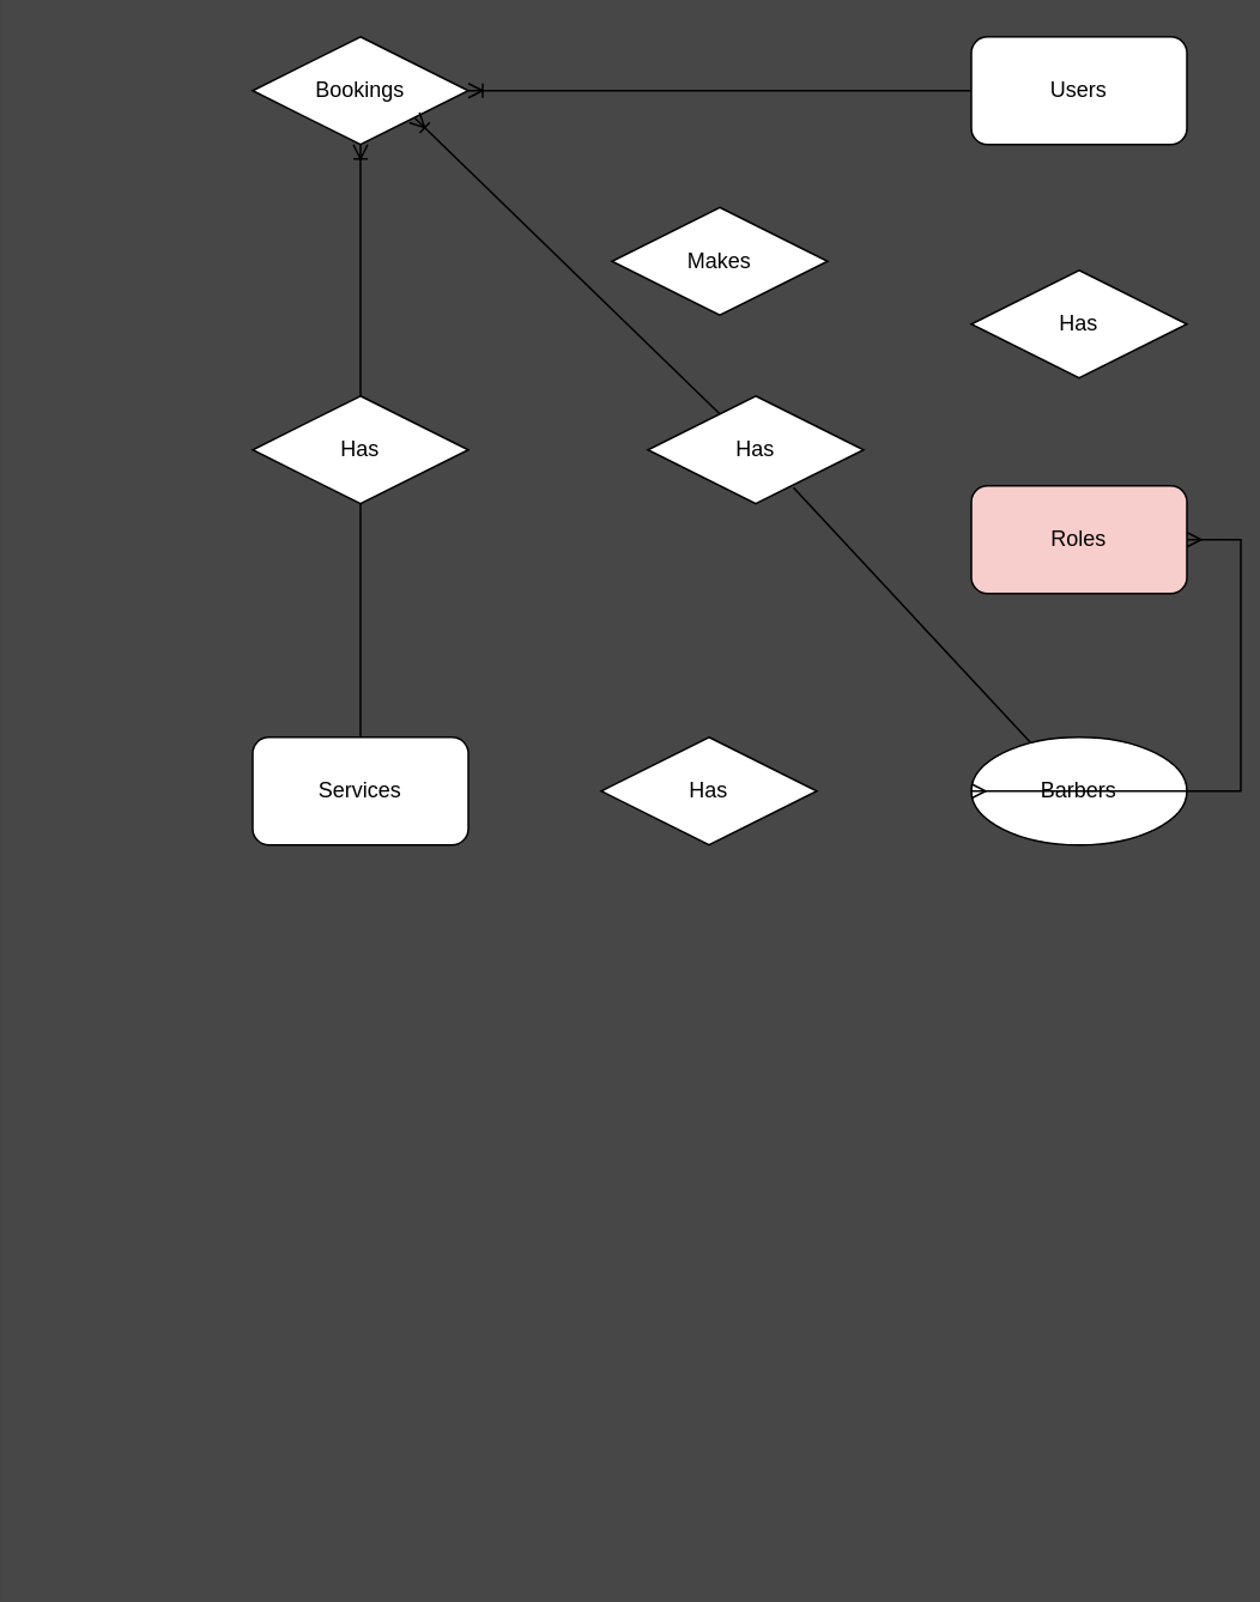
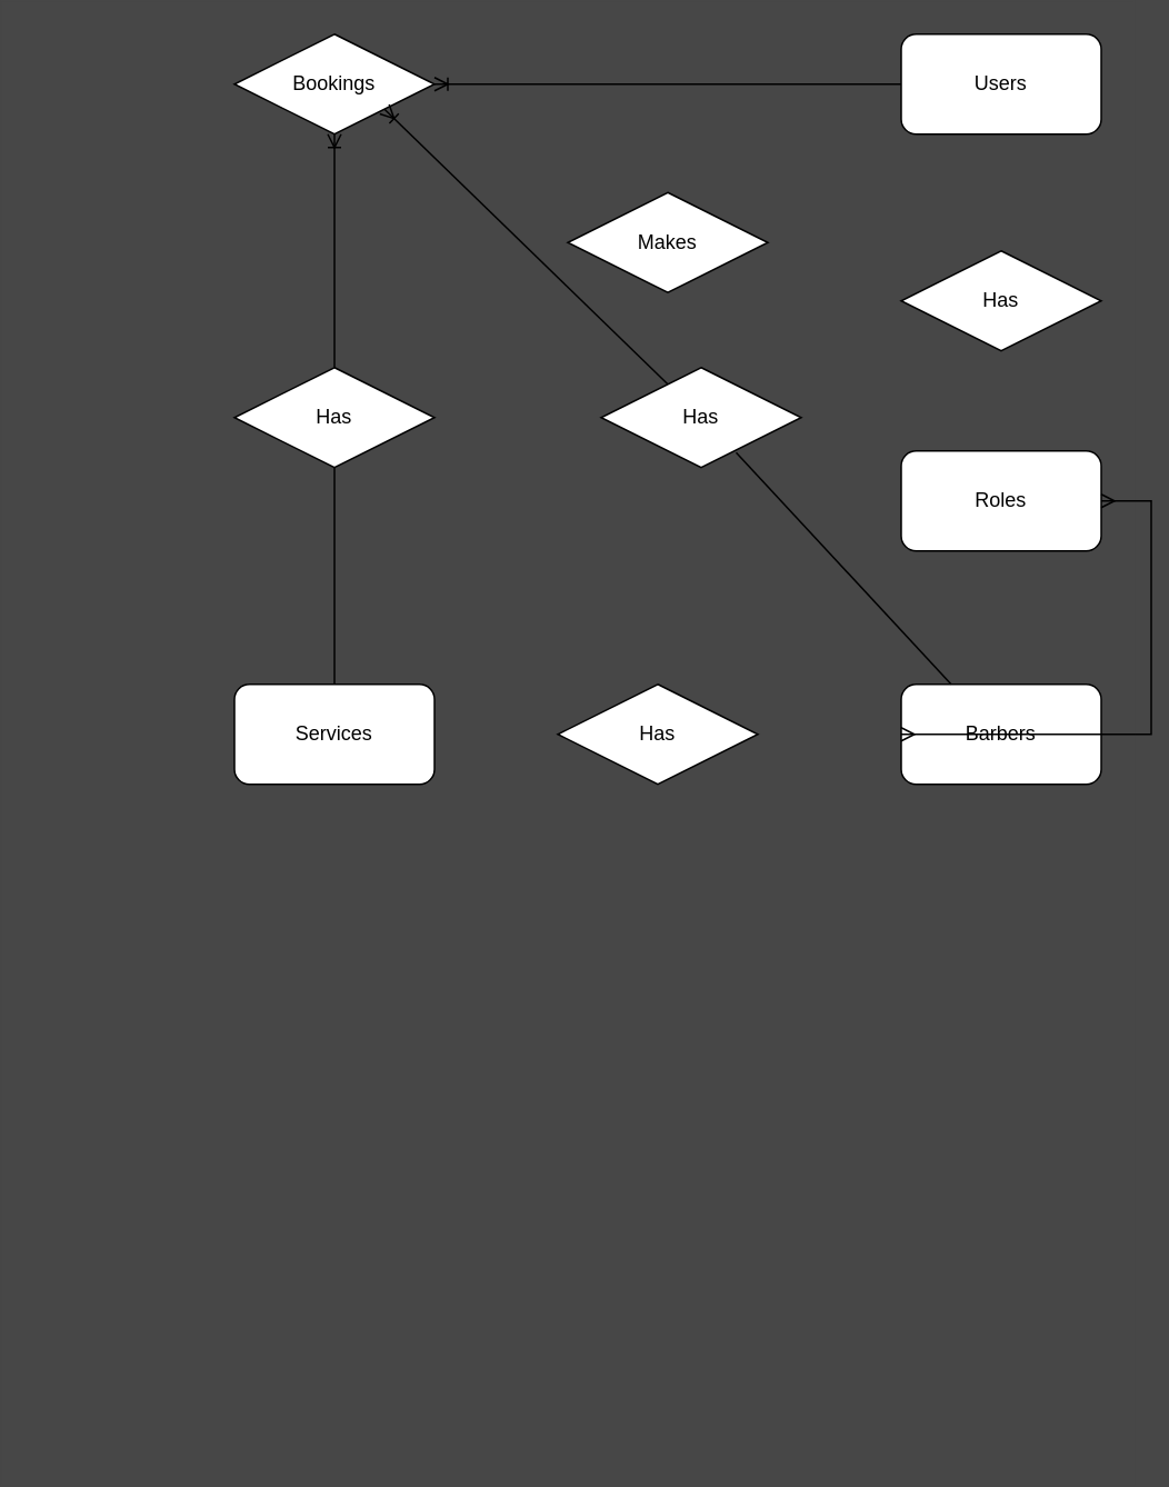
  <mxCell id="0" />
  <mxCell id="1" parent="0" />
  <mxCell id="2" value="" style="shape=tableRow;horizontal=0;startSize=0;swimlaneHead=0;swimlaneBody=0;top=0;left=0;bottom=0;right=0;collapsible=0;dropTarget=0;fillColor=none;points=[[0,0.5],[1,0.5]];portConstraint=eastwest;" parent="1" vertex="1"><mxGeometry x="20" y="840" width="180" height="30" as="geometry" /></mxCell>
  <mxCell id="3" value="" style="shape=partialRectangle;html=1;whiteSpace=wrap;connectable=0;fillColor=none;top=0;left=0;bottom=0;right=0;overflow=hidden;" parent="2" vertex="1"><mxGeometry width="40" height="30" as="geometry"><mxRectangle width="40" height="30" as="alternateBounds" /></mxGeometry></mxCell>
  <mxCell id="4" value="Bookings" style="rhombus;whiteSpace=wrap;html=1;" parent="1" vertex="1"><mxGeometry x="140" y="20" width="120" height="60" as="geometry" /></mxCell>
- <mxCell id="5" value="Barbers" style="ellipse;whiteSpace=wrap;html=1;" parent="1" vertex="1"><mxGeometry x="540" y="410" width="120" height="60" as="geometry" /></mxCell>
+ <mxCell id="5" value="Barbers" style="rounded=1;whiteSpace=wrap;html=1;" parent="1" vertex="1"><mxGeometry x="540" y="410" width="120" height="60" as="geometry" /></mxCell>
  <mxCell id="6" value="Services" style="rounded=1;whiteSpace=wrap;html=1;" parent="1" vertex="1"><mxGeometry x="140" y="410" width="120" height="60" as="geometry" /></mxCell>
  <mxCell id="7" value="Users" style="rounded=1;whiteSpace=wrap;html=1;" parent="1" vertex="1"><mxGeometry x="540" y="20" width="120" height="60" as="geometry" /></mxCell>
- <mxCell id="8" value="Roles" style="rounded=1;whiteSpace=wrap;html=1;fillColor=#f8cecc;" parent="1" vertex="1"><mxGeometry x="540" y="270" width="120" height="60" as="geometry" /></mxCell>
+ <mxCell id="8" value="Roles" style="rounded=1;whiteSpace=wrap;html=1;" parent="1" vertex="1"><mxGeometry x="540" y="270" width="120" height="60" as="geometry" /></mxCell>
  <mxCell id="9" value="" style="edgeStyle=entityRelationEdgeStyle;fontSize=12;html=1;endArrow=ERoneToMany;rounded=0;exitX=0;exitY=0.5;exitDx=0;exitDy=0;entryX=1;entryY=0.5;entryDx=0;entryDy=0;" parent="1" source="7" target="4" edge="1"><mxGeometry width="100" height="100" relative="1" as="geometry"><mxPoint x="380" y="400" as="sourcePoint" /><mxPoint x="480" y="300" as="targetPoint" /></mxGeometry></mxCell>
  <mxCell id="10" value="Makes" style="shape=rhombus;perimeter=rhombusPerimeter;whiteSpace=wrap;html=1;align=center;" parent="1" vertex="1"><mxGeometry x="340" y="115" width="120" height="60" as="geometry" /></mxCell>
  <mxCell id="11" value="" style="edgeStyle=entityRelationEdgeStyle;fontSize=12;html=1;endArrow=ERmany;startArrow=ERmany;rounded=0;exitX=0;exitY=0.5;exitDx=0;exitDy=0;" parent="1" source="5" target="8" edge="1"><mxGeometry width="100" height="100" relative="1" as="geometry"><mxPoint x="270" y="790" as="sourcePoint" /><mxPoint x="370" y="690" as="targetPoint" /></mxGeometry></mxCell>
  <mxCell id="12" value="Has" style="shape=rhombus;perimeter=rhombusPerimeter;whiteSpace=wrap;html=1;align=center;" parent="1" vertex="1"><mxGeometry x="334" y="410" width="120" height="60" as="geometry" /></mxCell>
  <mxCell id="13" value="" style="fontSize=12;html=1;endArrow=ERoneToMany;rounded=0;strokeColor=default;entryX=0.5;entryY=1;entryDx=0;entryDy=0;movable=1;resizable=1;rotatable=1;deletable=1;editable=1;locked=0;connectable=1;exitX=0.5;exitY=0;exitDx=0;exitDy=0;startArrow=none;" parent="1" source="15" target="4" edge="1"><mxGeometry width="100" height="100" relative="1" as="geometry"><mxPoint x="50" y="350" as="sourcePoint" /><mxPoint x="150" y="250" as="targetPoint" /></mxGeometry></mxCell>
  <mxCell id="14" value="" style="fontSize=12;html=1;endArrow=none;rounded=0;strokeColor=default;entryX=0.5;entryY=1;entryDx=0;entryDy=0;movable=1;resizable=1;rotatable=1;deletable=1;editable=1;locked=0;connectable=1;exitX=0.5;exitY=0;exitDx=0;exitDy=0;" parent="1" source="6" target="15" edge="1"><mxGeometry width="100" height="100" relative="1" as="geometry"><mxPoint x="200" y="340" as="sourcePoint" /><mxPoint x="200" y="180" as="targetPoint" /></mxGeometry></mxCell>
  <mxCell id="15" value="Has" style="shape=rhombus;perimeter=rhombusPerimeter;whiteSpace=wrap;html=1;align=center;" parent="1" vertex="1"><mxGeometry x="140" y="220" width="120" height="60" as="geometry" /></mxCell>
  <mxCell id="16" value="" style="fontSize=12;html=1;endArrow=ERoneToMany;rounded=0;strokeColor=default;exitX=0.25;exitY=0;exitDx=0;exitDy=0;startArrow=none;entryX=1;entryY=1;entryDx=0;entryDy=0;" parent="1" source="18" target="4" edge="1"><mxGeometry width="100" height="100" relative="1" as="geometry"><mxPoint x="630" y="270" as="sourcePoint" /><mxPoint x="260" y="160" as="targetPoint" /></mxGeometry></mxCell>
  <mxCell id="17" value="" style="fontSize=12;html=1;endArrow=none;rounded=0;strokeColor=default;exitX=0.25;exitY=0;exitDx=0;exitDy=0;entryX=0.675;entryY=0.85;entryDx=0;entryDy=0;entryPerimeter=0;" parent="1" source="5" target="18" edge="1"><mxGeometry width="100" height="100" relative="1" as="geometry"><mxPoint x="550" y="370" as="sourcePoint" /><mxPoint x="260" y="145" as="targetPoint" /></mxGeometry></mxCell>
  <mxCell id="18" value="Has" style="shape=rhombus;perimeter=rhombusPerimeter;whiteSpace=wrap;html=1;align=center;" parent="1" vertex="1"><mxGeometry x="360" y="220" width="120" height="60" as="geometry" /></mxCell>
  <mxCell id="19" value="Has" style="shape=rhombus;perimeter=rhombusPerimeter;whiteSpace=wrap;html=1;align=center;" parent="1" vertex="1"><mxGeometry x="540" y="150" width="120" height="60" as="geometry" /></mxCell>
